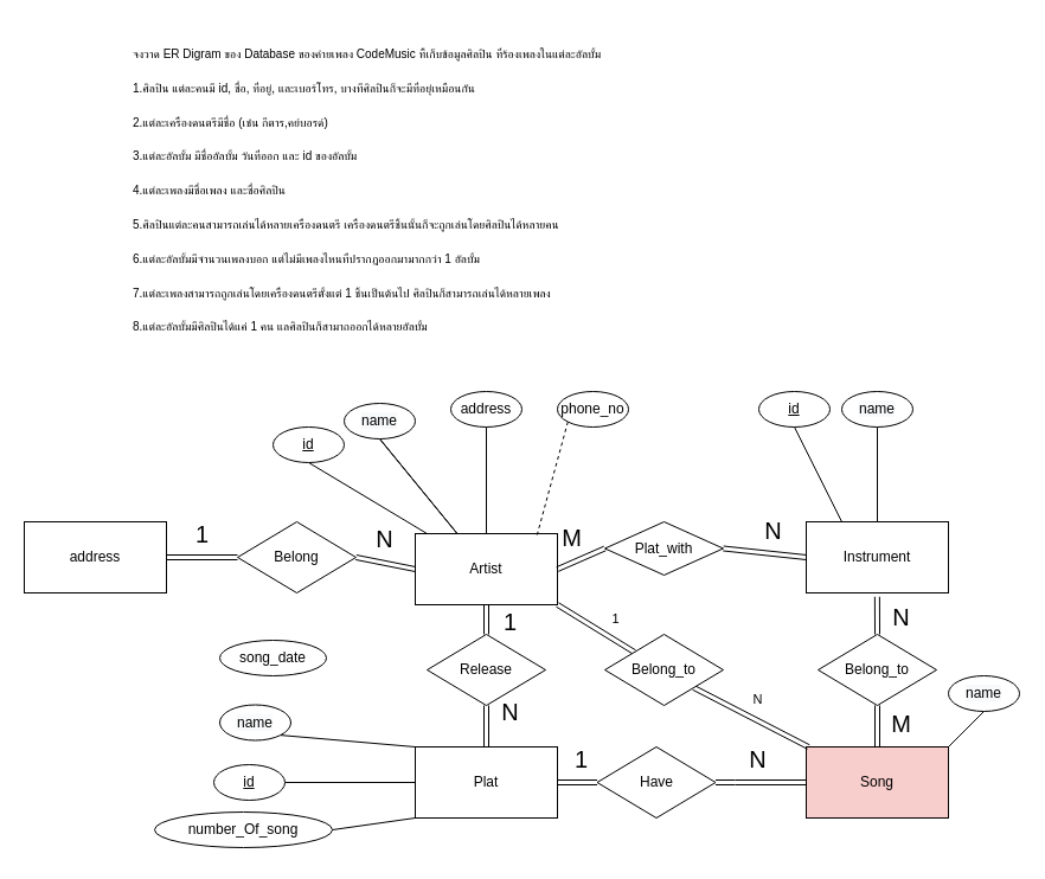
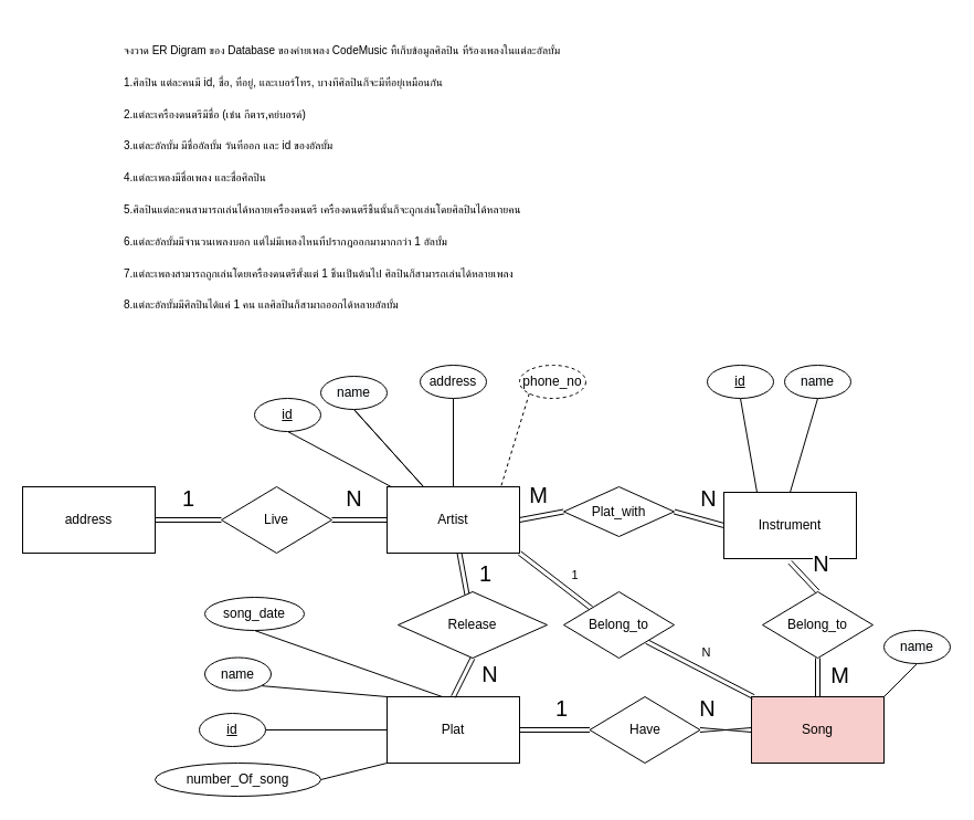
  <mxCell id="0" />
  <mxCell id="1" parent="0" />
  <mxCell id="2" value="&lt;font style=&quot;font-size: 10px&quot;&gt;จงวาด ER Digram ของ Database ของค่ายเพลง CodeMusic ที้เก็บข้อมูลศิลปิน ที่ร้องเพลงในแต่ละอัลบั้ม&lt;br&gt;1.ศิลปิน แต่ละคนมี id, ชื่อ, ที่อยู่, และเบอร์โทร, บางทีศิลปินก็จะมีที่อยุ่เหมือนกัน&lt;br&gt;2.แต่ละเครื่องดนตรีมีชื่อ (เช่น กีตาร,คย์บอรด์)&lt;br&gt;3.แต่ละอัลบั้ม มีชื่ออัลบั้ม วันที่ออก และ id ของอัลบั้ม&lt;br&gt;4.แต่ละเพลงมีชื่อเพลง และชื่อศิลปิน&lt;br&gt;5.ศิลปินแต่ละคนสามารถเล่นได้หลายเครื่องดนตรี เครื่องดนตรีชิ้นนั้นก็จะถูกเล่นโดยศิลปินได้หลายคน&lt;br&gt;6.แต่ละอัลบั้มมีจำนวนเพลงบอก แต่ไม่มีเพลงไหนที่ปรากฎออกมามากกว่า 1 อัลบั้ม&lt;br&gt;7.แต่ละเพลงสามารถถูกเล่นโดยเครื่องดนตรีตั้งแต่ 1 ชิ้นเป็นต้นไป ศิลปินก็สามารถเล่นได้หลายเพลง&lt;br&gt;8.แต่ละอัลบั้มมีศิลปินได้แค่ 1 คน แลศิลปินก็สามาถออกได้หลายอัลบั้ม&lt;br&gt;&lt;/font&gt;" style="text;html=1;strokeColor=none;fillColor=none;align=left;verticalAlign=top;whiteSpace=wrap;rounded=0;fontSize=24;" parent="1" vertex="1"><mxGeometry x="110" y="20" width="650" height="160" as="geometry" /></mxCell>
  <mxCell id="3" value="1" style="edgeStyle=none;rounded=0;orthogonalLoop=1;jettySize=auto;html=1;exitX=1;exitY=1;exitDx=0;exitDy=0;entryX=0;entryY=0;entryDx=0;entryDy=0;startArrow=none;startFill=0;endArrow=none;endFill=0;shape=link;" edge="1" parent="1" source="5" target="31"><mxGeometry x="0.264" y="15" relative="1" as="geometry"><mxPoint as="offset" /></mxGeometry></mxCell>
  <mxCell id="4" value="1" style="edgeStyle=none;rounded=0;orthogonalLoop=1;jettySize=auto;html=1;startArrow=none;startFill=0;endArrow=none;endFill=0;strokeWidth=1;fontSize=20;shape=link;" edge="1" parent="1" source="5" target="48"><mxGeometry x="0.143" y="20" relative="1" as="geometry"><mxPoint as="offset" /></mxGeometry></mxCell>
- <mxCell id="5" value="Artist" style="rounded=0;whiteSpace=wrap;html=1;" vertex="1" parent="1"><mxGeometry x="350" y="450" width="120" height="60" as="geometry" /></mxCell>
+ <mxCell id="5" value="Artist" style="rounded=0;whiteSpace=wrap;html=1;" vertex="1" parent="1"><mxGeometry x="350" y="440" width="120" height="60" as="geometry" /></mxCell>
  <mxCell id="6" style="edgeStyle=none;rounded=0;orthogonalLoop=1;jettySize=auto;html=1;exitX=0.5;exitY=1;exitDx=0;exitDy=0;startArrow=none;startFill=0;endArrow=none;endFill=0;" edge="1" parent="1" source="7" target="5"><mxGeometry relative="1" as="geometry" /></mxCell>
  <mxCell id="7" value="&lt;u&gt;id&lt;/u&gt;" style="ellipse;whiteSpace=wrap;html=1;" vertex="1" parent="1"><mxGeometry x="230" y="360" width="60" height="30" as="geometry" /></mxCell>
  <mxCell id="8" style="rounded=0;orthogonalLoop=1;jettySize=auto;html=1;exitX=0.5;exitY=1;exitDx=0;exitDy=0;startArrow=none;startFill=0;endArrow=none;endFill=0;" edge="1" parent="1" source="10" target="5"><mxGeometry relative="1" as="geometry" /></mxCell>
  <mxCell id="9" style="edgeStyle=none;rounded=0;orthogonalLoop=1;jettySize=auto;html=1;exitX=0.5;exitY=1;exitDx=0;exitDy=0;startArrow=none;startFill=0;endArrow=none;endFill=0;" edge="1" parent="1" source="10" target="5"><mxGeometry relative="1" as="geometry" /></mxCell>
  <mxCell id="10" value="&#10;&#10;&lt;span style=&quot;color: rgb(0, 0, 0); font-family: helvetica; font-size: 12px; font-style: normal; font-weight: 400; letter-spacing: normal; text-align: center; text-indent: 0px; text-transform: none; word-spacing: 0px; background-color: rgb(248, 249, 250); display: inline; float: none;&quot;&gt;name&lt;/span&gt;&#10;&#10;" style="ellipse;whiteSpace=wrap;html=1;" vertex="1" parent="1"><mxGeometry x="290" y="340" width="60" height="30" as="geometry" /></mxCell>
  <mxCell id="11" style="edgeStyle=none;rounded=0;orthogonalLoop=1;jettySize=auto;html=1;exitX=0.5;exitY=1;exitDx=0;exitDy=0;entryX=0.5;entryY=0;entryDx=0;entryDy=0;startArrow=none;startFill=0;endArrow=none;endFill=0;" edge="1" parent="1" source="12" target="5"><mxGeometry relative="1" as="geometry" /></mxCell>
  <mxCell id="12" value="address" style="ellipse;whiteSpace=wrap;html=1;" vertex="1" parent="1"><mxGeometry x="380" y="330" width="60" height="30" as="geometry" /></mxCell>
  <mxCell id="13" style="edgeStyle=none;rounded=0;orthogonalLoop=1;jettySize=auto;html=1;exitX=0;exitY=1;exitDx=0;exitDy=0;entryX=0.857;entryY=0.017;entryDx=0;entryDy=0;entryPerimeter=0;startArrow=none;startFill=0;endArrow=none;endFill=0;dashed=1;" edge="1" parent="1" source="14" target="5"><mxGeometry relative="1" as="geometry" /></mxCell>
- <mxCell id="14" value="phone_no" style="ellipse;whiteSpace=wrap;html=1;" vertex="1" parent="1"><mxGeometry x="470" y="330" width="60" height="30" as="geometry" /></mxCell>
- <mxCell id="15" value="Instrument" style="rounded=0;whiteSpace=wrap;html=1;" vertex="1" parent="1"><mxGeometry x="680" y="440" width="120" height="60" as="geometry" /></mxCell>
+ <mxCell id="14" value="phone_no" style="ellipse;whiteSpace=wrap;html=1;dashed=1;" vertex="1" parent="1"><mxGeometry x="470" y="330" width="60" height="30" as="geometry" /></mxCell>
+ <mxCell id="15" value="Instrument" style="rounded=0;whiteSpace=wrap;html=1;" vertex="1" parent="1"><mxGeometry x="655" y="445" width="120" height="60" as="geometry" /></mxCell>
  <mxCell id="16" style="edgeStyle=none;rounded=0;orthogonalLoop=1;jettySize=auto;html=1;exitX=0.5;exitY=1;exitDx=0;exitDy=0;entryX=0.25;entryY=0;entryDx=0;entryDy=0;startArrow=none;startFill=0;endArrow=none;endFill=0;" edge="1" parent="1" source="17" target="15"><mxGeometry relative="1" as="geometry" /></mxCell>
  <mxCell id="17" value="&lt;u&gt;id&lt;/u&gt;" style="ellipse;whiteSpace=wrap;html=1;" vertex="1" parent="1"><mxGeometry x="640" y="330" width="60" height="30" as="geometry" /></mxCell>
  <mxCell id="18" style="edgeStyle=none;rounded=0;orthogonalLoop=1;jettySize=auto;html=1;exitX=0.5;exitY=1;exitDx=0;exitDy=0;entryX=0.5;entryY=0;entryDx=0;entryDy=0;startArrow=none;startFill=0;endArrow=none;endFill=0;" edge="1" parent="1" source="19" target="15"><mxGeometry relative="1" as="geometry" /></mxCell>
  <mxCell id="19" value="&#10;&#10;&lt;span style=&quot;color: rgb(0, 0, 0); font-family: helvetica; font-size: 12px; font-style: normal; font-weight: 400; letter-spacing: normal; text-align: center; text-indent: 0px; text-transform: none; word-spacing: 0px; background-color: rgb(248, 249, 250); display: inline; float: none;&quot;&gt;name&lt;/span&gt;&#10;&#10;" style="ellipse;whiteSpace=wrap;html=1;" vertex="1" parent="1"><mxGeometry x="710" y="330" width="60" height="30" as="geometry" /></mxCell>
  <mxCell id="20" value="Plat" style="rounded=0;whiteSpace=wrap;html=1;" vertex="1" parent="1"><mxGeometry x="350" y="630" width="120" height="60" as="geometry" /></mxCell>
  <mxCell id="21" style="edgeStyle=none;rounded=0;orthogonalLoop=1;jettySize=auto;html=1;exitX=1;exitY=1;exitDx=0;exitDy=0;entryX=0;entryY=0;entryDx=0;entryDy=0;startArrow=none;startFill=0;endArrow=none;endFill=0;" edge="1" parent="1" source="22" target="20"><mxGeometry relative="1" as="geometry" /></mxCell>
  <mxCell id="22" value="&#10;&#10;&lt;span style=&quot;color: rgb(0, 0, 0); font-family: helvetica; font-size: 12px; font-style: normal; font-weight: 400; letter-spacing: normal; text-align: center; text-indent: 0px; text-transform: none; word-spacing: 0px; background-color: rgb(248, 249, 250); display: inline; float: none;&quot;&gt;name&lt;/span&gt;&#10;&#10;" style="ellipse;whiteSpace=wrap;html=1;" vertex="1" parent="1"><mxGeometry x="185" y="594.5" width="60" height="30" as="geometry" /></mxCell>
+ <mxCell id="23" style="edgeStyle=none;rounded=0;orthogonalLoop=1;jettySize=auto;html=1;exitX=0.5;exitY=1;exitDx=0;exitDy=0;startArrow=none;startFill=0;endArrow=none;endFill=0;" edge="1" parent="1" source="24" target="20"><mxGeometry relative="1" as="geometry"><Array as="points"><mxPoint x="400" y="630" /></Array></mxGeometry></mxCell>
  <mxCell id="24" value="&lt;font face=&quot;helvetica&quot;&gt;song_date&lt;/font&gt;" style="ellipse;whiteSpace=wrap;html=1;" vertex="1" parent="1"><mxGeometry x="185" y="540" width="90" height="30" as="geometry" /></mxCell>
  <mxCell id="25" value="Song" style="rounded=0;whiteSpace=wrap;html=1;fillColor=#f8cecc;" vertex="1" parent="1"><mxGeometry x="680" y="630" width="120" height="60" as="geometry" /></mxCell>
  <mxCell id="26" style="edgeStyle=none;rounded=0;orthogonalLoop=1;jettySize=auto;html=1;exitX=0.5;exitY=1;exitDx=0;exitDy=0;entryX=1;entryY=0;entryDx=0;entryDy=0;startArrow=none;startFill=0;endArrow=none;endFill=0;" edge="1" parent="1" source="27" target="25"><mxGeometry relative="1" as="geometry" /></mxCell>
  <mxCell id="27" value="&#10;&#10;&lt;span style=&quot;color: rgb(0, 0, 0); font-family: helvetica; font-size: 12px; font-style: normal; font-weight: 400; letter-spacing: normal; text-align: center; text-indent: 0px; text-transform: none; word-spacing: 0px; background-color: rgb(248, 249, 250); display: inline; float: none;&quot;&gt;name&lt;/span&gt;&#10;&#10;" style="ellipse;whiteSpace=wrap;html=1;" vertex="1" parent="1"><mxGeometry x="800" y="570" width="60" height="30" as="geometry" /></mxCell>
  <mxCell id="28" style="edgeStyle=none;rounded=0;orthogonalLoop=1;jettySize=auto;html=1;exitX=1;exitY=0.5;exitDx=0;exitDy=0;entryX=0;entryY=0.5;entryDx=0;entryDy=0;startArrow=none;startFill=0;endArrow=none;endFill=0;" edge="1" parent="1" source="29" target="20"><mxGeometry relative="1" as="geometry" /></mxCell>
  <mxCell id="29" value="&lt;u&gt;id&lt;/u&gt;" style="ellipse;whiteSpace=wrap;html=1;" vertex="1" parent="1"><mxGeometry x="180" y="645" width="60" height="30" as="geometry" /></mxCell>
  <mxCell id="30" value="N" style="edgeStyle=none;rounded=0;orthogonalLoop=1;jettySize=auto;html=1;exitX=1;exitY=1;exitDx=0;exitDy=0;startArrow=none;startFill=0;endArrow=none;endFill=0;shape=link;" edge="1" parent="1" source="31" target="25"><mxGeometry x="-0.019" y="16" relative="1" as="geometry"><mxPoint as="offset" /></mxGeometry></mxCell>
  <mxCell id="31" value="Belong_to" style="rhombus;whiteSpace=wrap;html=1;" vertex="1" parent="1"><mxGeometry x="510" y="535" width="100" height="60" as="geometry" /></mxCell>
  <mxCell id="32" value="address" style="rounded=0;whiteSpace=wrap;html=1;" vertex="1" parent="1"><mxGeometry x="20" y="440" width="120" height="60" as="geometry" /></mxCell>
  <mxCell id="33" value="N" style="edgeStyle=none;rounded=0;orthogonalLoop=1;jettySize=auto;html=1;exitX=1;exitY=0.5;exitDx=0;exitDy=0;entryX=0;entryY=0.5;entryDx=0;entryDy=0;startArrow=none;startFill=0;endArrow=none;endFill=0;fontSize=20;shape=link;" edge="1" parent="1" source="35" target="5"><mxGeometry x="-0.2" y="20" relative="1" as="geometry"><mxPoint as="offset" /></mxGeometry></mxCell>
  <mxCell id="34" value="1" style="edgeStyle=none;rounded=0;orthogonalLoop=1;jettySize=auto;html=1;exitX=0;exitY=0.5;exitDx=0;exitDy=0;entryX=1;entryY=0.5;entryDx=0;entryDy=0;startArrow=none;startFill=0;endArrow=none;endFill=0;strokeWidth=1;fontSize=20;shape=link;" edge="1" parent="1" source="35" target="32"><mxGeometry y="-20" relative="1" as="geometry"><mxPoint as="offset" /></mxGeometry></mxCell>
- <mxCell id="35" value="Belong" style="rhombus;whiteSpace=wrap;html=1;" vertex="1" parent="1"><mxGeometry x="200" y="440" width="100" height="60" as="geometry" /></mxCell>
+ <mxCell id="35" value="Live" style="rhombus;whiteSpace=wrap;html=1;" vertex="1" parent="1"><mxGeometry x="200" y="440" width="100" height="60" as="geometry" /></mxCell>
  <mxCell id="36" value="N" style="edgeStyle=none;shape=link;rounded=0;orthogonalLoop=1;jettySize=auto;html=1;exitX=1;exitY=0.5;exitDx=0;exitDy=0;entryX=0;entryY=0.5;entryDx=0;entryDy=0;startArrow=none;startFill=0;endArrow=none;endFill=0;strokeWidth=1;fontSize=20;" edge="1" parent="1" source="38" target="15"><mxGeometry x="0.143" y="20" relative="1" as="geometry"><mxPoint as="offset" /></mxGeometry></mxCell>
  <mxCell id="37" value="M" style="edgeStyle=none;shape=link;rounded=0;orthogonalLoop=1;jettySize=auto;html=1;exitX=0;exitY=0.5;exitDx=0;exitDy=0;entryX=1;entryY=0.5;entryDx=0;entryDy=0;startArrow=none;startFill=0;endArrow=none;endFill=0;strokeWidth=1;fontSize=20;" edge="1" parent="1" source="38" target="5"><mxGeometry y="-20" relative="1" as="geometry"><mxPoint as="offset" /></mxGeometry></mxCell>
  <mxCell id="38" value="Plat_with" style="rhombus;whiteSpace=wrap;html=1;" vertex="1" parent="1"><mxGeometry x="510" y="440" width="100" height="45" as="geometry" /></mxCell>
  <mxCell id="39" style="edgeStyle=none;rounded=0;orthogonalLoop=1;jettySize=auto;html=1;exitX=1;exitY=0.5;exitDx=0;exitDy=0;entryX=0;entryY=1;entryDx=0;entryDy=0;startArrow=none;startFill=0;endArrow=none;endFill=0;strokeWidth=1;fontSize=20;" edge="1" parent="1" source="40" target="20"><mxGeometry relative="1" as="geometry" /></mxCell>
- <mxCell id="40" value="number_Of_song" style="ellipse;whiteSpace=wrap;html=1;" vertex="1" parent="1"><mxGeometry x="130" y="685" width="150" height="30" as="geometry" /></mxCell>
+ <mxCell id="40" value="number_Of_song" style="ellipse;whiteSpace=wrap;html=1;" vertex="1" parent="1"><mxGeometry x="140" y="690" width="150" height="30" as="geometry" /></mxCell>
  <mxCell id="41" value="1" style="edgeStyle=none;rounded=0;orthogonalLoop=1;jettySize=auto;html=1;exitX=0;exitY=0.5;exitDx=0;exitDy=0;entryX=1;entryY=0.5;entryDx=0;entryDy=0;startArrow=none;startFill=0;endArrow=none;endFill=0;strokeWidth=1;fontSize=20;shape=link;" edge="1" parent="1" source="43" target="20"><mxGeometry x="-0.194" y="-20" relative="1" as="geometry"><mxPoint as="offset" /></mxGeometry></mxCell>
  <mxCell id="42" value="N" style="edgeStyle=none;rounded=0;orthogonalLoop=1;jettySize=auto;html=1;startArrow=none;startFill=0;endArrow=none;endFill=0;strokeWidth=1;fontSize=20;shape=link;" edge="1" parent="1" source="43" target="25"><mxGeometry x="-0.096" y="20" relative="1" as="geometry"><Array as="points"><mxPoint x="620" y="660" /></Array><mxPoint as="offset" /></mxGeometry></mxCell>
- <mxCell id="43" value="Have" style="rhombus;whiteSpace=wrap;html=1;" vertex="1" parent="1"><mxGeometry x="503.5" y="630" width="100" height="60" as="geometry" /></mxCell>
+ <mxCell id="43" value="Have" style="rhombus;whiteSpace=wrap;html=1;" vertex="1" parent="1"><mxGeometry x="533.5" y="630" width="100" height="60" as="geometry" /></mxCell>
  <mxCell id="44" value="M" style="edgeStyle=none;shape=link;rounded=0;orthogonalLoop=1;jettySize=auto;html=1;exitX=0.5;exitY=1;exitDx=0;exitDy=0;entryX=0.5;entryY=0;entryDx=0;entryDy=0;startArrow=none;startFill=0;endArrow=none;endFill=0;strokeWidth=1;fontSize=20;" edge="1" parent="1" source="46" target="25"><mxGeometry x="-0.143" y="20" relative="1" as="geometry"><mxPoint as="offset" /></mxGeometry></mxCell>
  <mxCell id="45" value="N" style="edgeStyle=none;rounded=0;orthogonalLoop=1;jettySize=auto;html=1;exitX=0.5;exitY=0;exitDx=0;exitDy=0;entryX=0.499;entryY=1.054;entryDx=0;entryDy=0;entryPerimeter=0;startArrow=none;startFill=0;endArrow=none;endFill=0;strokeWidth=1;fontSize=20;shape=link;" edge="1" parent="1" source="46" target="15"><mxGeometry x="-0.06" y="-20" relative="1" as="geometry"><mxPoint as="offset" /></mxGeometry></mxCell>
  <mxCell id="46" value="Belong_to" style="rhombus;whiteSpace=wrap;html=1;" vertex="1" parent="1"><mxGeometry x="690" y="535" width="100" height="60" as="geometry" /></mxCell>
  <mxCell id="47" value="N" style="edgeStyle=none;rounded=0;orthogonalLoop=1;jettySize=auto;html=1;exitX=0.5;exitY=1;exitDx=0;exitDy=0;entryX=0.5;entryY=0;entryDx=0;entryDy=0;startArrow=none;startFill=0;endArrow=none;endFill=0;strokeWidth=1;fontSize=20;shape=link;" edge="1" parent="1" source="48" target="20"><mxGeometry x="-0.714" y="20" relative="1" as="geometry"><mxPoint as="offset" /></mxGeometry></mxCell>
- <mxCell id="48" value="Release" style="rhombus;whiteSpace=wrap;html=1;" vertex="1" parent="1"><mxGeometry x="360" y="535" width="100" height="60" as="geometry" /></mxCell>
+ <mxCell id="48" value="Release" style="rhombus;whiteSpace=wrap;html=1;" vertex="1" parent="1"><mxGeometry x="360" y="535" width="135" height="60" as="geometry" /></mxCell>
